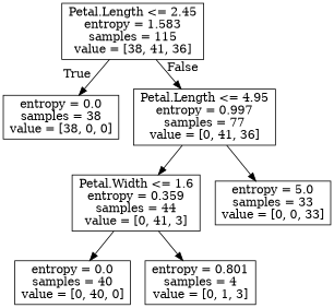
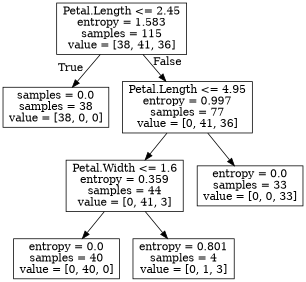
  digraph {
    node [shape=box]
    n1 [label="Petal.Length <= 2.45\nentropy = 1.583\nsamples = 115\nvalue = [38, 41, 36]"]
-   n2 [label="entropy = 0.0\nsamples = 38\nvalue = [38, 0, 0]"]
+   n2 [label="samples = 0.0\nsamples = 38\nvalue = [38, 0, 0]"]
    n3 [label="Petal.Length <= 4.95\nentropy = 0.997\nsamples = 77\nvalue = [0, 41, 36]"]
    n4 [label="Petal.Width <= 1.6\nentropy = 0.359\nsamples = 44\nvalue = [0, 41, 3]"]
-   n5 [label="entropy = 5.0\nsamples = 33\nvalue = [0, 0, 33]"]
+   n5 [label="entropy = 0.0\nsamples = 33\nvalue = [0, 0, 33]"]
    n6 [label="entropy = 0.0\nsamples = 40\nvalue = [0, 40, 0]"]
    n7 [label="entropy = 0.801\nsamples = 4\nvalue = [0, 1, 3]"]
    n1 -> n2 [headlabel=True labelangle=45 labeldistance=2.5]
    n1 -> n3 [headlabel=False labelangle=-45 labeldistance=2.5]
    n3 -> n4
    n3 -> n5
    n4 -> n6
    n4 -> n7
  }
